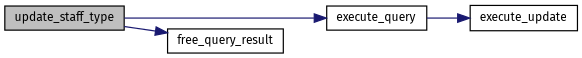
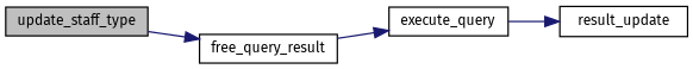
  digraph {
    fontname="Fira Sans"
    rankdir=LR
    node [color=black fillcolor=white fontname="Fira Sans" fontsize=10 shape=record style=filled]
    edge [color=midnightblue fontname="Fira Sans" fontsize=10 labelfontname=Helvetica labelfontsize=10 style=solid]
    n1 [fillcolor=grey75 fontcolor=black height=0.2 label=update_staff_type width=0.4]
    n2 [height=0.2 label=execute_query width=0.4]
    n3 [height=0.2 label=free_query_result width=0.4]
-   n4 [height=0.2 label=execute_update width=0.4]
-   n1 -> n2
+   n4 [height=0.2 label=result_update width=0.4]
+   n3 -> n2
    n1 -> n3
    n2 -> n4
  }
